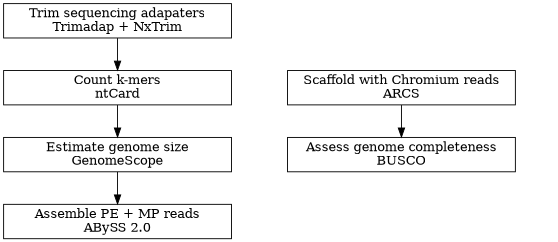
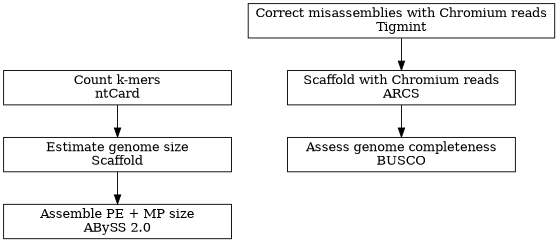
  digraph {
    node [shape=rectangle]
-   n1 [label="Trim sequencing adapaters\nTrimadap + NxTrim" width="3.5in"]
    n2 [label="Count k-mers\nntCard" width="3.5in"]
-   n3 [label="Estimate genome size\nGenomeScope" width="3.5in"]
-   n4 [label="Assemble PE + MP reads\nABySS 2.0" width="3.5in"]
+   n3 [label="Estimate genome size\nScaffold" width="3.5in"]
+   n4 [label="Assemble PE + MP size\nABySS 2.0" width="3.5in"]
+   n5 [label="Correct misassemblies with Chromium reads\nTigmint" width="3.5in"]
    n6 [label="Scaffold with Chromium reads\nARCS" width="3.5in"]
    n7 [label="Assess genome completeness\nBUSCO" width="3.5in"]
-   n1 -> n2
    n2 -> n3
    n3 -> n4
+   n5 -> n6
    n6 -> n7
  }
